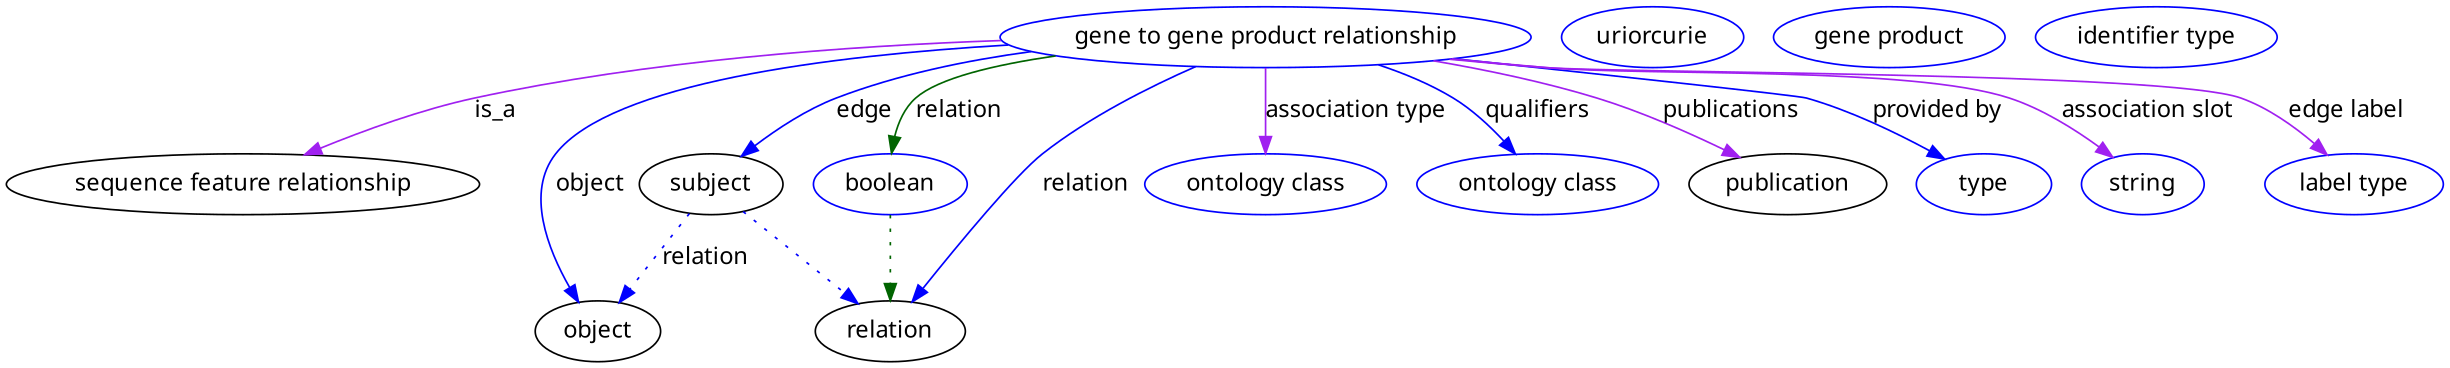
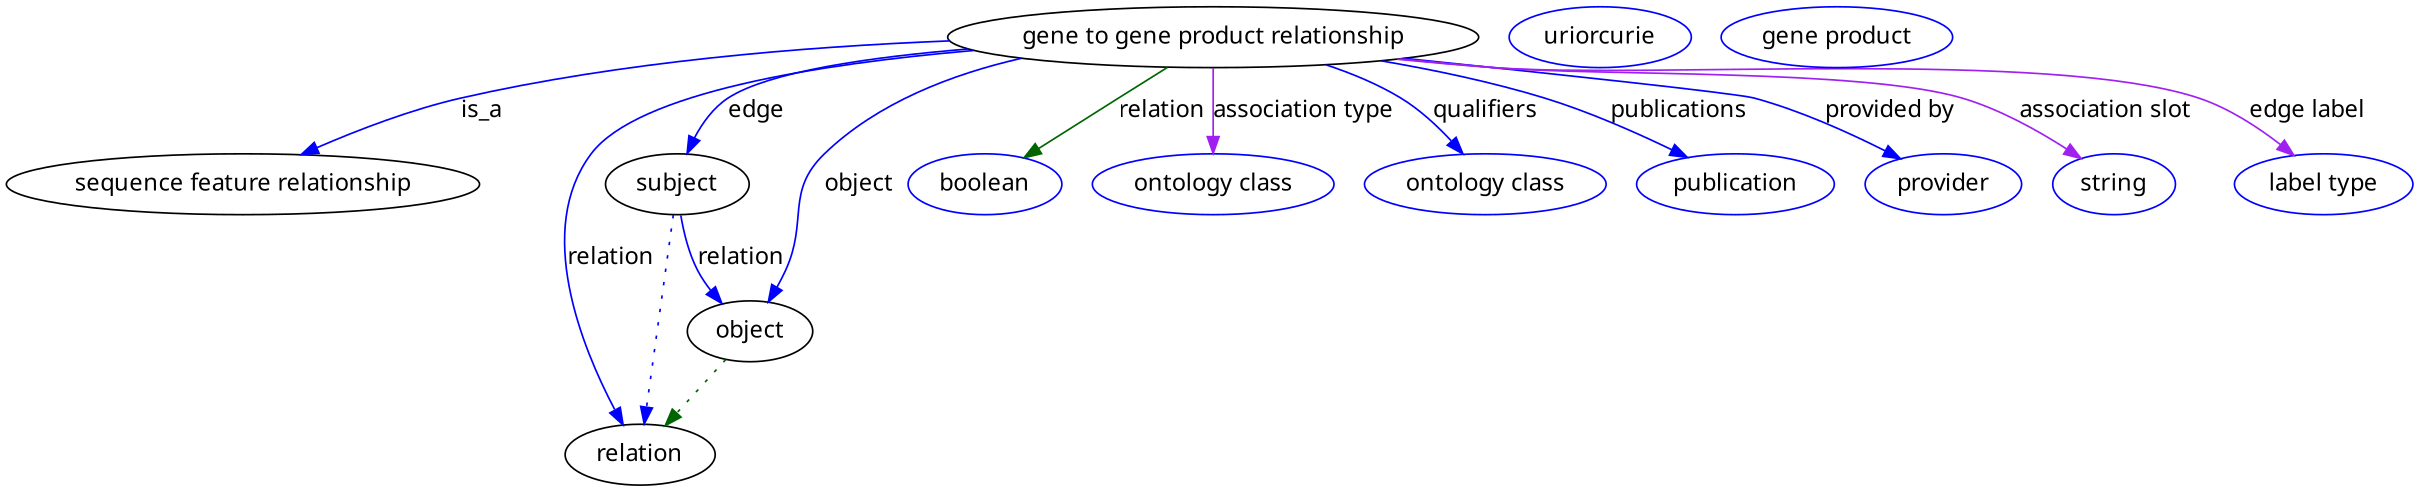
  digraph {
    fontname="Noto Sans"
    node [fontname="Noto Sans" color=blue]
    edge [color=blue fontname="Noto Sans" style=solid]
-   n1 [height=0.5 label="gene to gene product relationship" width=3.5551]
+   n1 [height=0.5 label="gene to gene product relationship" width=3.5551 color=""]
    "sequence feature relationship" [height=0.5 width=3.1453 color=""]
    subject [height=0.5 width=0.97656 color=""]
    relation [height=0.5 width=1.031 color=""]
    object [height=0.5 width=0.88096 color=""]
    n6 [height=0.5 label=boolean width=1.0584]
    n7 [height=0.5 label="ontology class" width=1.6931]
    n8 [height=0.5 label="ontology class" width=1.6931]
-   n9 [color=black height=0.5 label=publication width=1.3859]
-   n10 [height=0.5 label=type width=1.1129]
+   n9 [height=0.5 label=publication width=1.3859]
+   n10 [height=0.5 label=provider width=1.1129]
    n11 [height=0.5 label=string width=0.8403]
    n12 [height=0.5 label="label type" width=1.2425]
    n13 [height=0.5 label=uriorcurie width=1.2492]
    n14 [height=0.5 label="gene product" width=1.5563]
-   n15 [height=0.5 label="identifier type" width=1.652]
-   n1 -> "sequence feature relationship" [color=purple label=is_a style=""]
+   n1 -> "sequence feature relationship" [label=is_a style=""]
    n1 -> subject [label="edge"]
    n1 -> relation [label=relation]
    n1 -> object [label=object]
    n1 -> n6 [color=darkgreen label=relation]
    n1 -> n7 [color=purple label="association type"]
    n1 -> n8 [label=qualifiers]
-   n1 -> n9 [color=purple label=publications]
+   n1 -> n9 [label=publications]
    n1 -> n10 [label="provided by"]
    n1 -> n11 [color=purple label="association slot"]
    n1 -> n12 [color=purple label="edge label"]
    subject -> relation [style=dotted]
-   subject -> object [label=relation style=dotted]
-   n6 -> relation [color=darkgreen style=dotted]
+   subject -> object [label=relation style=""]
+   object -> relation [color=darkgreen style=dotted]
  }
